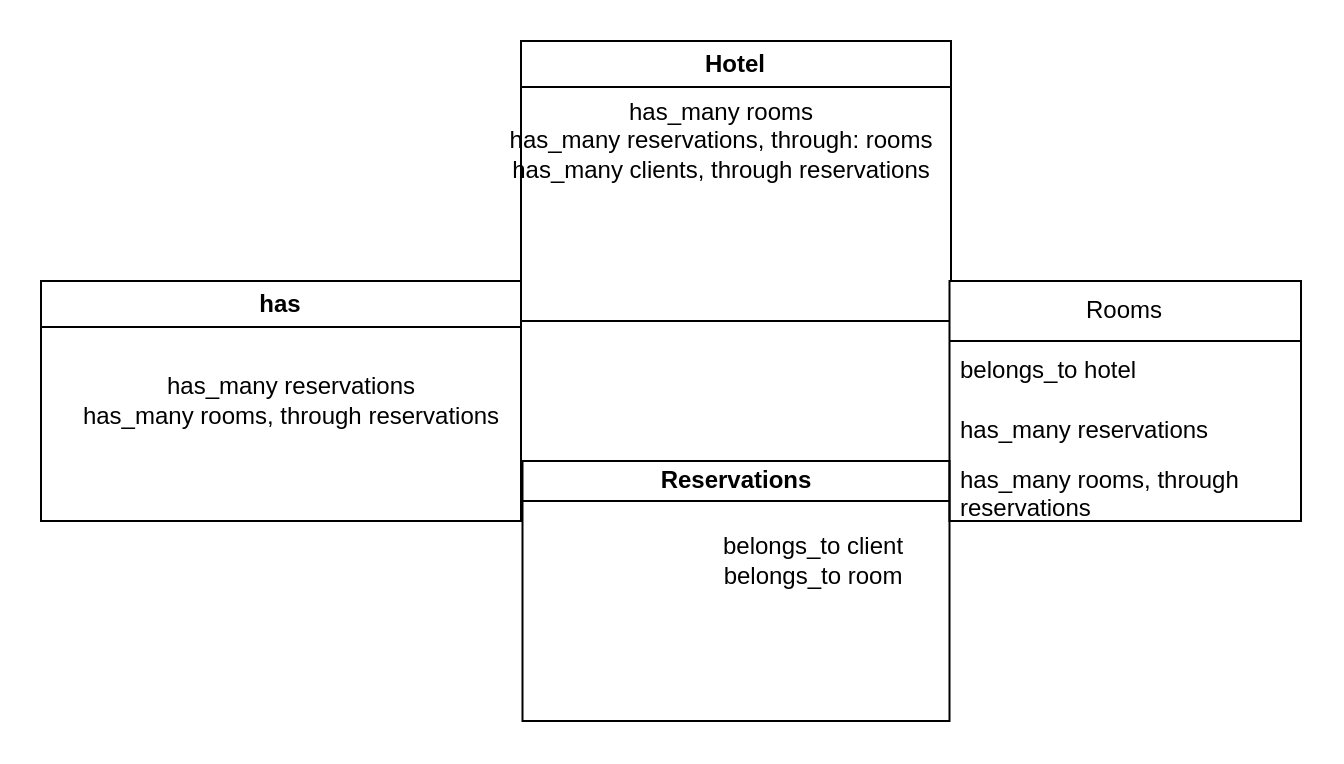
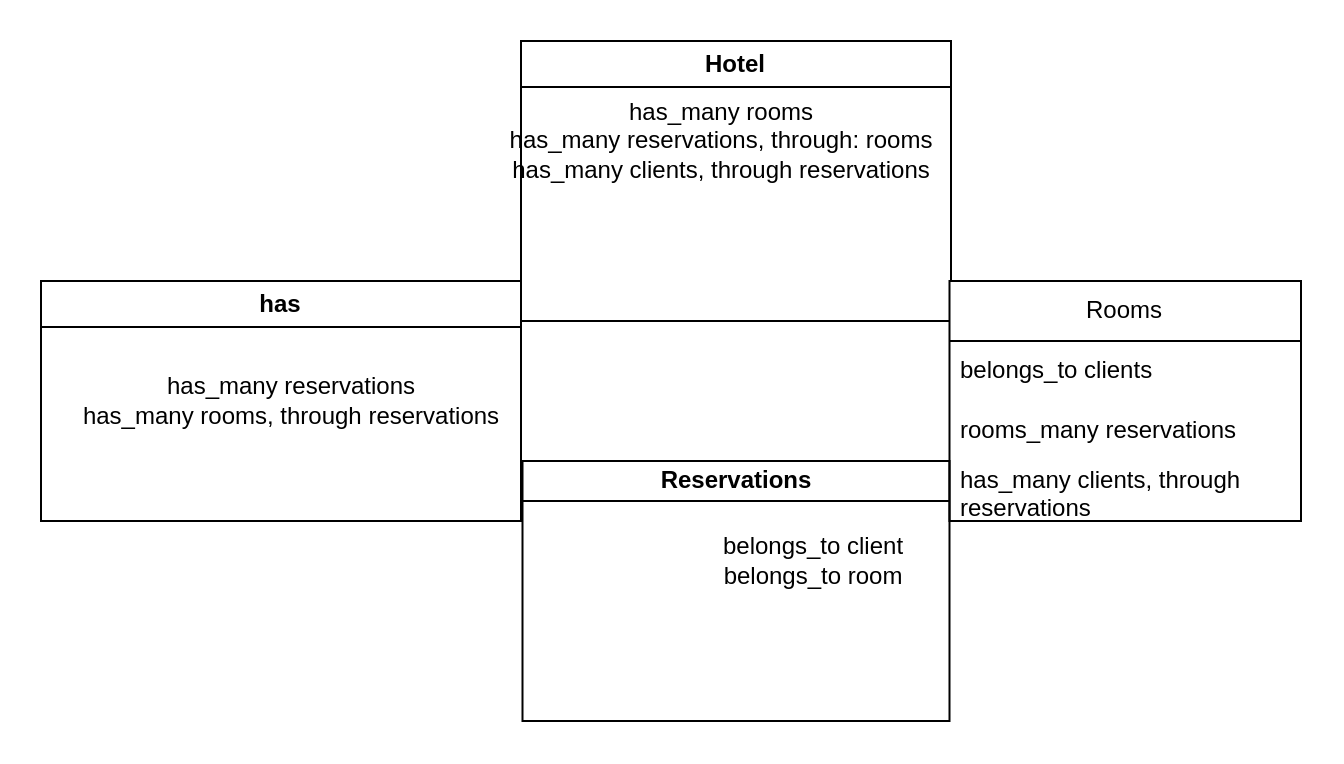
  <mxCell id="0" />
  <mxCell id="1" parent="0" />
  <mxCell id="2" value="Hotel" style="swimlane;whiteSpace=wrap;html=1;" parent="1" vertex="1"><mxGeometry x="260" y="20" width="215" height="140" as="geometry" /></mxCell>
  <mxCell id="3" value="has_many rooms&lt;br&gt;has_many reservations, through: rooms&lt;br&gt;has_many clients, through reservations" style="text;html=1;align=center;verticalAlign=middle;resizable=0;points=[];autosize=1;strokeColor=none;fillColor=none;" parent="2" vertex="1"><mxGeometry x="-15" y="20" width="230" height="60" as="geometry" /></mxCell>
  <mxCell id="4" value="Reservations" style="swimlane;whiteSpace=wrap;html=1;startSize=20;" parent="1" vertex="1"><mxGeometry x="260.75" y="230" width="213.5" height="130" as="geometry" /></mxCell>
  <mxCell id="5" value="belongs_to client&lt;br&gt;belongs_to room" style="text;html=1;align=center;verticalAlign=middle;resizable=0;points=[];autosize=1;strokeColor=none;fillColor=none;" parent="4" vertex="1"><mxGeometry x="90" y="30" width="110" height="40" as="geometry" /></mxCell>
  <mxCell id="6" value="has" style="swimlane;whiteSpace=wrap;html=1;" parent="1" vertex="1"><mxGeometry x="20" y="140" width="240" height="120" as="geometry" /></mxCell>
  <mxCell id="7" value="has_many reservations&lt;br&gt;has_many rooms, through reservations" style="text;html=1;align=center;verticalAlign=middle;resizable=0;points=[];autosize=1;strokeColor=none;fillColor=none;" parent="1" vertex="1"><mxGeometry x="30" y="180" width="230" height="40" as="geometry" /></mxCell>
  <mxCell id="8" value="Rooms" style="swimlane;fontStyle=0;childLayout=stackLayout;horizontal=1;startSize=30;horizontalStack=0;resizeParent=1;resizeParentMax=0;resizeLast=0;collapsible=1;marginBottom=0;whiteSpace=wrap;html=1;" vertex="1" parent="1"><mxGeometry x="474.25" y="140" width="175.75" height="120" as="geometry" /></mxCell>
- <mxCell id="9" value="belongs_to hotel" style="text;strokeColor=none;fillColor=none;align=left;verticalAlign=middle;spacingLeft=4;spacingRight=4;overflow=hidden;points=[[0,0.5],[1,0.5]];portConstraint=eastwest;rotatable=0;whiteSpace=wrap;html=1;" vertex="1" parent="8"><mxGeometry y="30" width="175.75" height="30" as="geometry" /></mxCell>
- <mxCell id="10" value="has_many reservations" style="text;strokeColor=none;fillColor=none;align=left;verticalAlign=middle;spacingLeft=4;spacingRight=4;overflow=hidden;points=[[0,0.5],[1,0.5]];portConstraint=eastwest;rotatable=0;whiteSpace=wrap;html=1;" vertex="1" parent="8"><mxGeometry y="60" width="175.75" height="30" as="geometry" /></mxCell>
- <mxCell id="11" value="has_many rooms, through reservations" style="text;strokeColor=none;fillColor=none;align=left;verticalAlign=middle;spacingLeft=4;spacingRight=4;overflow=hidden;points=[[0,0.5],[1,0.5]];portConstraint=eastwest;rotatable=0;whiteSpace=wrap;html=1;" vertex="1" parent="8"><mxGeometry y="90" width="175.75" height="30" as="geometry" /></mxCell>
+ <mxCell id="9" value="belongs_to clients" style="text;strokeColor=none;fillColor=none;align=left;verticalAlign=middle;spacingLeft=4;spacingRight=4;overflow=hidden;points=[[0,0.5],[1,0.5]];portConstraint=eastwest;rotatable=0;whiteSpace=wrap;html=1;" vertex="1" parent="8"><mxGeometry y="30" width="175.75" height="30" as="geometry" /></mxCell>
+ <mxCell id="10" value="rooms_many reservations" style="text;strokeColor=none;fillColor=none;align=left;verticalAlign=middle;spacingLeft=4;spacingRight=4;overflow=hidden;points=[[0,0.5],[1,0.5]];portConstraint=eastwest;rotatable=0;whiteSpace=wrap;html=1;" vertex="1" parent="8"><mxGeometry y="60" width="175.75" height="30" as="geometry" /></mxCell>
+ <mxCell id="11" value="has_many clients, through reservations" style="text;strokeColor=none;fillColor=none;align=left;verticalAlign=middle;spacingLeft=4;spacingRight=4;overflow=hidden;points=[[0,0.5],[1,0.5]];portConstraint=eastwest;rotatable=0;whiteSpace=wrap;html=1;" vertex="1" parent="8"><mxGeometry y="90" width="175.75" height="30" as="geometry" /></mxCell>
